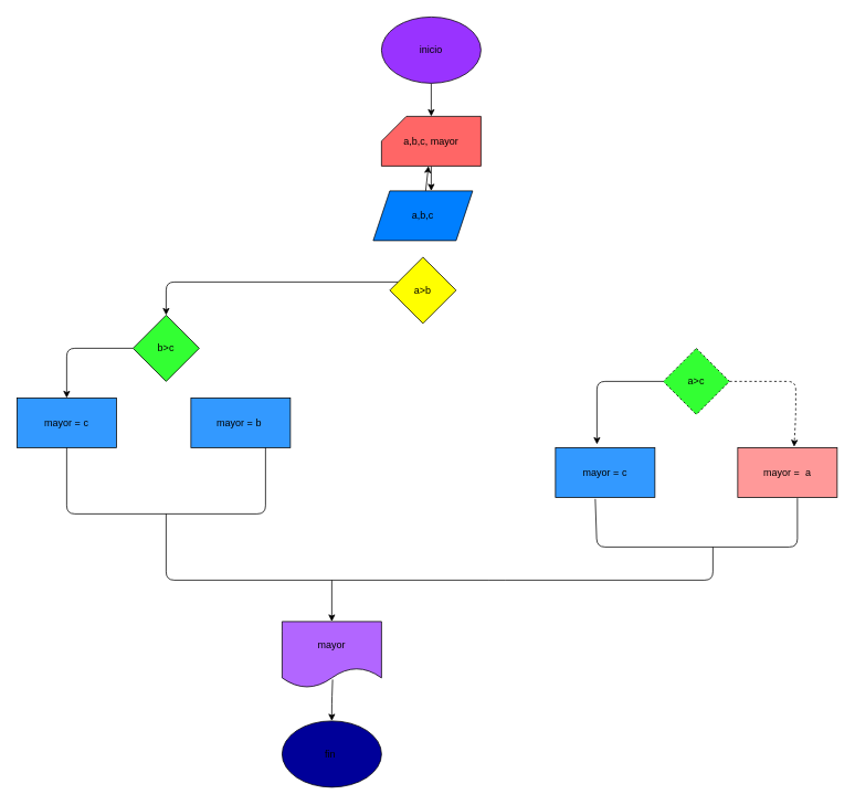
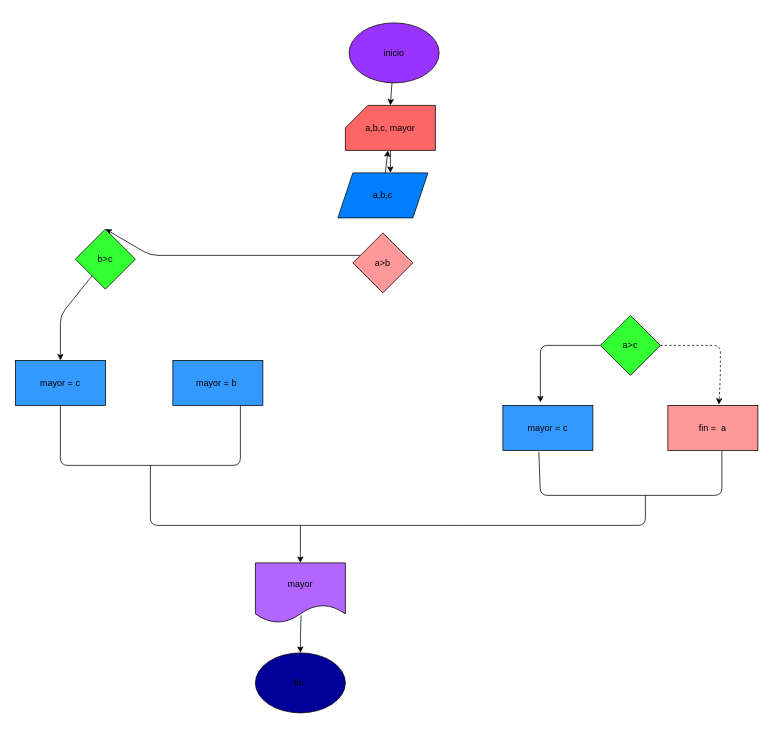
  <mxCell id="0" />
  <mxCell id="1" parent="0" />
  <mxCell id="2" style="edgeStyle=none;html=1;" edge="1" parent="1" source="3"><mxGeometry relative="1" as="geometry"><mxPoint x="520" y="140" as="targetPoint" /></mxGeometry></mxCell>
- <mxCell id="3" value="inicio" style="ellipse;whiteSpace=wrap;html=1;fillColor=#9933FF;" vertex="1" parent="1"><mxGeometry x="460" y="20" width="120" height="80" as="geometry" /></mxCell>
+ <mxCell id="3" value="inicio" style="ellipse;whiteSpace=wrap;html=1;fillColor=#9933FF;" vertex="1" parent="1"><mxGeometry x="465" y="30" width="120" height="80" as="geometry" /></mxCell>
  <mxCell id="4" style="edgeStyle=none;html=1;" edge="1" parent="1" source="5" target="7"><mxGeometry relative="1" as="geometry" /></mxCell>
  <mxCell id="5" value="a,b,c" style="shape=parallelogram;perimeter=parallelogramPerimeter;whiteSpace=wrap;html=1;fixedSize=1;fillColor=#007FFF;" vertex="1" parent="1"><mxGeometry x="450" y="230" width="120" height="60" as="geometry" /></mxCell>
  <mxCell id="6" style="edgeStyle=none;html=1;" edge="1" parent="1" source="7"><mxGeometry relative="1" as="geometry"><mxPoint x="520" y="230" as="targetPoint" /></mxGeometry></mxCell>
  <mxCell id="7" value="a,b,c, mayor" style="shape=card;whiteSpace=wrap;html=1;fillColor=#FF6666;" vertex="1" parent="1"><mxGeometry x="460" y="140" width="120" height="60" as="geometry" /></mxCell>
  <mxCell id="8" style="edgeStyle=none;html=1;entryX=0.5;entryY=0;entryDx=0;entryDy=0;" edge="1" parent="1" target="25"><mxGeometry relative="1" as="geometry"><mxPoint y="400" as="targetPoint" x="320" /><mxPoint x="480" y="340" as="sourcePoint" /><Array as="points"><mxPoint x="200" y="340" /></Array></mxGeometry></mxCell>
- <mxCell id="9" value="a&amp;gt;b" style="rhombus;whiteSpace=wrap;html=1;fillColor=#FFFF00;" vertex="1" parent="1"><mxGeometry x="470" y="310" width="80" height="80" as="geometry" /></mxCell>
+ <mxCell id="9" value="a&amp;gt;b" style="rhombus;whiteSpace=wrap;html=1;fillColor=#ff9999;" vertex="1" parent="1"><mxGeometry x="470" y="310" width="80" height="80" as="geometry" /></mxCell>
  <mxCell id="10" style="edgeStyle=none;html=1;entryX=0.567;entryY=-0.017;entryDx=0;entryDy=0;exitX=1;exitY=0.5;exitDx=0;exitDy=0;entryPerimeter=0;dashed=1;" edge="1" parent="1" source="12" target="13"><mxGeometry relative="1" as="geometry"><mxPoint x="690" y="450" as="targetPoint" /><Array as="points"><mxPoint x="960" y="460" /><mxPoint x="960" y="500" /></Array></mxGeometry></mxCell>
  <mxCell id="11" style="edgeStyle=none;html=1;entryX=0.417;entryY=-0.067;entryDx=0;entryDy=0;entryPerimeter=0;" edge="1" parent="1" source="12" target="14"><mxGeometry relative="1" as="geometry"><mxPoint x="390" y="420" as="targetPoint" /><Array as="points"><mxPoint x="720" y="460" /></Array></mxGeometry></mxCell>
- <mxCell id="12" value="a&amp;gt;c" style="rhombus;whiteSpace=wrap;html=1;fillColor=#33FF33;dashed=1;" vertex="1" parent="1"><mxGeometry x="800" y="420" width="80" height="80" as="geometry" /></mxCell>
- <mxCell id="13" value="mayor =&amp;nbsp; a" style="rounded=0;whiteSpace=wrap;html=1;fillColor=#FF9999;" vertex="1" parent="1"><mxGeometry x="890" y="540" width="120" height="60" as="geometry" /></mxCell>
+ <mxCell id="12" value="a&amp;gt;c" style="rhombus;whiteSpace=wrap;html=1;fillColor=#33FF33;" vertex="1" parent="1"><mxGeometry x="800" y="420" width="80" height="80" as="geometry" /></mxCell>
+ <mxCell id="13" value="fin =&amp;nbsp; a" style="rounded=0;whiteSpace=wrap;html=1;fillColor=#FF9999;" vertex="1" parent="1"><mxGeometry x="890" y="540" width="120" height="60" as="geometry" /></mxCell>
  <mxCell id="14" value="mayor = c" style="rounded=0;whiteSpace=wrap;html=1;fillColor=#3399FF;" vertex="1" parent="1"><mxGeometry x="670" y="540" width="120" height="60" as="geometry" /></mxCell>
  <mxCell id="15" value="" style="endArrow=none;html=1;exitX=0.4;exitY=1.033;exitDx=0;exitDy=0;exitPerimeter=0;entryX=0.6;entryY=1.017;entryDx=0;entryDy=0;entryPerimeter=0;" edge="1" parent="1" source="14" target="13"><mxGeometry width="50" height="50" relative="1" as="geometry"><mxPoint x="580" y="570" as="sourcePoint" /><mxPoint x="630" y="520" as="targetPoint" /><Array as="points"><mxPoint x="720" y="660" /><mxPoint x="962" y="660" /></Array></mxGeometry></mxCell>
  <mxCell id="16" style="edgeStyle=none;html=1;entryX=0.5;entryY=0;entryDx=0;entryDy=0;" edge="1" parent="1" source="25" target="18"><mxGeometry relative="1" as="geometry"><Array as="points"><mxPoint x="80" y="420" /></Array></mxGeometry></mxCell>
  <mxCell id="17" value="mayor = b&amp;nbsp;" style="rounded=0;whiteSpace=wrap;html=1;fillColor=#3399FF;" vertex="1" parent="1"><mxGeometry x="230" y="480" width="120" height="60" as="geometry" /></mxCell>
  <mxCell id="18" value="mayor = c" style="rounded=0;whiteSpace=wrap;html=1;fillColor=#3399FF;" vertex="1" parent="1"><mxGeometry x="20" y="480" width="120" height="60" as="geometry" /></mxCell>
  <mxCell id="19" value="" style="endArrow=none;html=1;exitX=0.5;exitY=1;exitDx=0;exitDy=0;entryX=0.75;entryY=1;entryDx=0;entryDy=0;" edge="1" parent="1" source="18" target="17"><mxGeometry width="50" height="50" relative="1" as="geometry"><mxPoint x="130" y="620" as="sourcePoint" /><mxPoint x="180" y="570" as="targetPoint" /><Array as="points"><mxPoint x="80" y="620" /><mxPoint y="620" x="320" /></Array></mxGeometry></mxCell>
  <mxCell id="20" value="" style="endArrow=none;html=1;" edge="1" parent="1"><mxGeometry width="50" height="50" relative="1" as="geometry"><mxPoint x="200" y="620" as="sourcePoint" /><mxPoint x="860" y="660" as="targetPoint" /><Array as="points"><mxPoint x="200" y="700" /><mxPoint x="600" y="700" /><mxPoint x="860" y="700" /></Array></mxGeometry></mxCell>
  <mxCell id="21" value="" style="endArrow=classic;html=1;" edge="1" parent="1"><mxGeometry width="50" height="50" relative="1" as="geometry"><mxPoint x="400" y="700" as="sourcePoint" /><mxPoint x="400" y="750" as="targetPoint" /></mxGeometry></mxCell>
  <mxCell id="22" style="edgeStyle=none;html=1;exitX=0.508;exitY=0.875;exitDx=0;exitDy=0;exitPerimeter=0;" edge="1" parent="1" source="23"><mxGeometry relative="1" as="geometry"><mxPoint x="400" y="870" as="targetPoint" /><Array as="points"><mxPoint x="400" y="850" /></Array></mxGeometry></mxCell>
  <mxCell id="23" value="mayor" style="shape=document;whiteSpace=wrap;html=1;boundedLbl=1;fillColor=#B266FF;" vertex="1" parent="1"><mxGeometry x="340" y="750" width="120" height="80" as="geometry" /></mxCell>
  <mxCell id="24" value="fin&amp;nbsp;" style="ellipse;whiteSpace=wrap;html=1;fillColor=#000099;" vertex="1" parent="1"><mxGeometry x="340" y="870" width="120" height="80" as="geometry" /></mxCell>
- <mxCell id="25" value="b&amp;gt;c" style="rhombus;whiteSpace=wrap;html=1;fillColor=#33FF33;" vertex="1" parent="1"><mxGeometry x="160" y="380" width="80" height="80" as="geometry" /></mxCell>
+ <mxCell id="25" value="b&amp;gt;c" style="rhombus;whiteSpace=wrap;html=1;fillColor=#33FF33;" vertex="1" parent="1"><mxGeometry x="100" y="305" width="80" height="80" as="geometry" /></mxCell>
